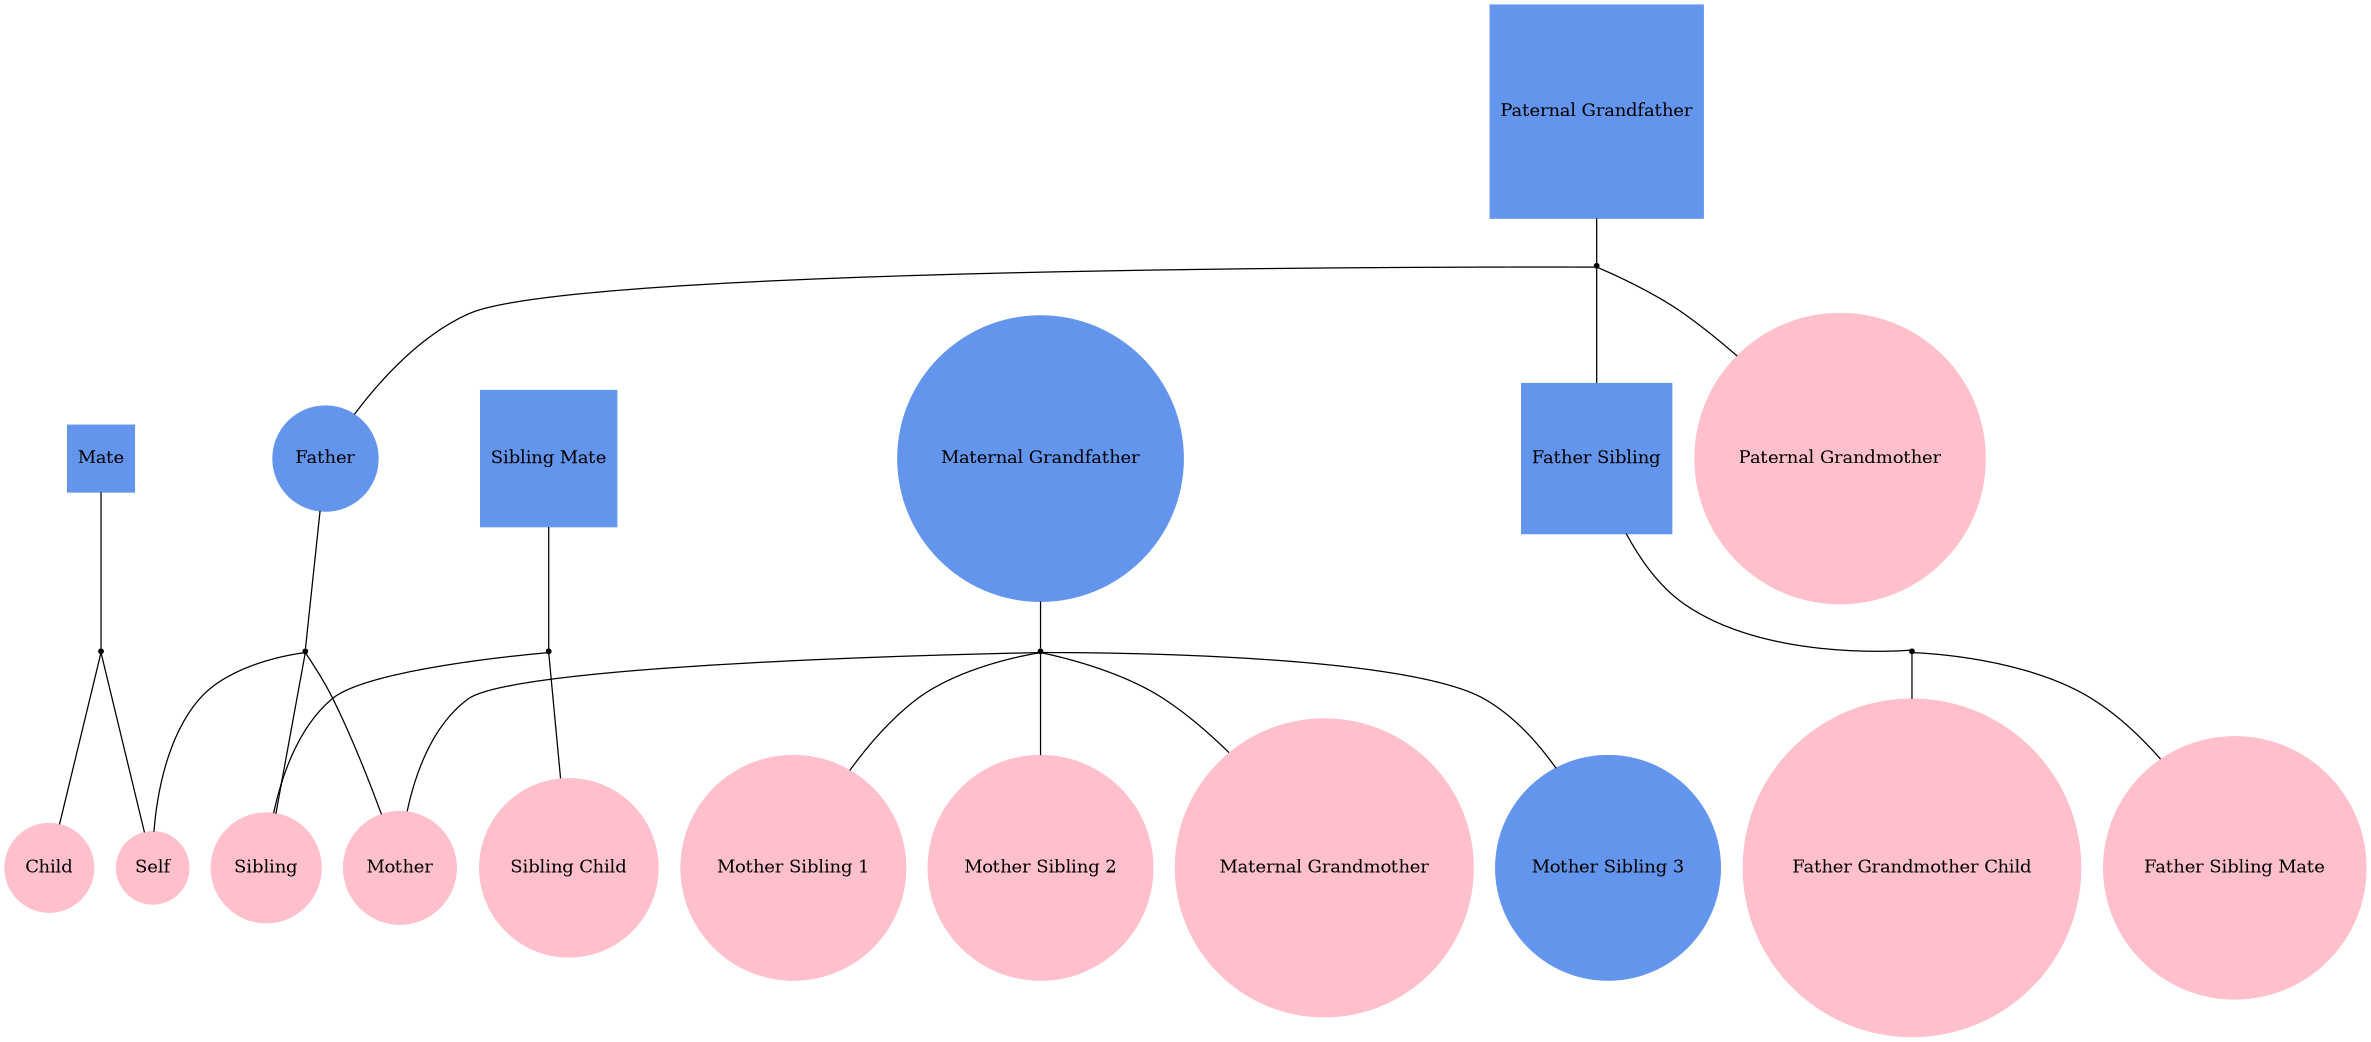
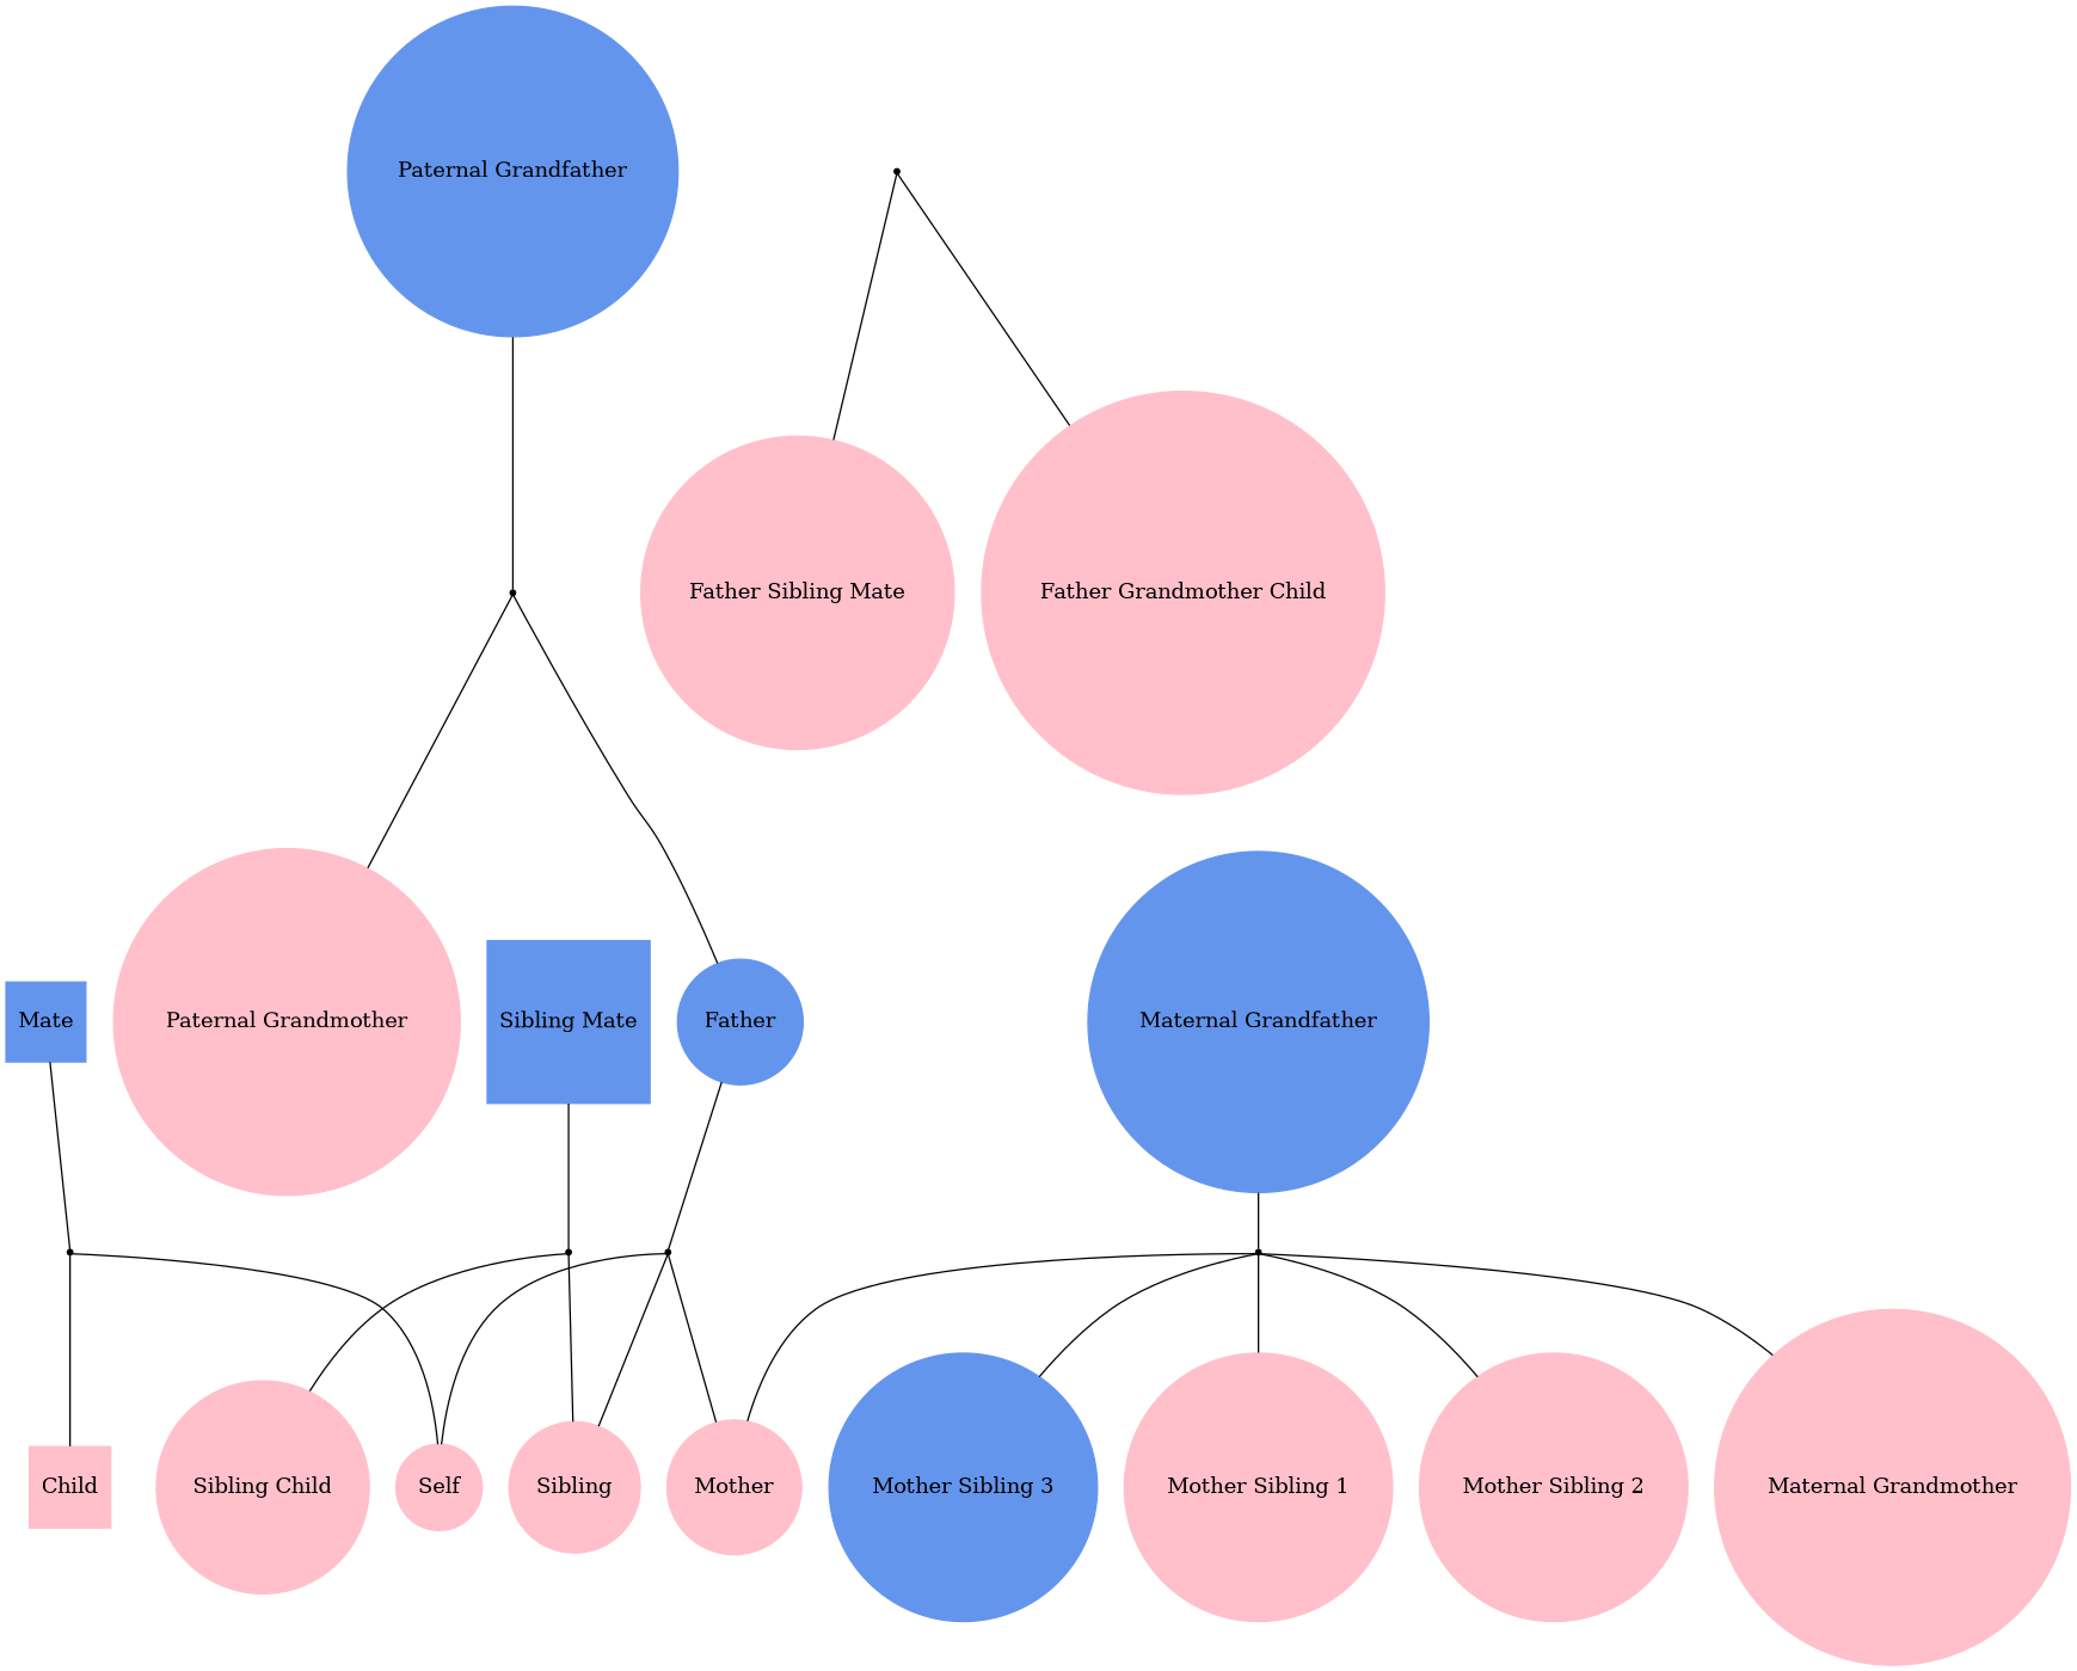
  graph {
    node [color=pink regular=1 shape=oval style=filled]
    Mate [color=cornflowerblue shape=box]
    "mate+self" [shape=point color="" regular="" style=""]
    Self
-   Child
+   Child [shape=box]
    "Sibling Mate" [color=cornflowerblue shape=box]
    "siblingmate+sibling" [shape=point color="" regular="" style=""]
    Sibling
    "Sibling Child"
    Father [color=cornflowerblue shape=ellipse]
    "father+mother" [shape=point color="" regular="" style=""]
    Mother
-   "Father Sibling" [color=cornflowerblue shape=box]
    "fathersibling+fathersiblingmate" [shape=point color="" regular="" style=""]
    "Father Sibling Mate"
    n15 [label="Father Grandmother Child"]
-   "Paternal Grandfather" [color=cornflowerblue shape=box]
+   "Paternal Grandfather" [color=cornflowerblue shape=ellipse]
    "paternalgrandfather+paternalgrandmother" [shape=point color="" regular="" style=""]
    "Paternal Grandmother"
    "Mother Sibling 3" [color=cornflowerblue shape=ellipse]
    "Maternal Grandfather" [color=cornflowerblue shape=ellipse]
    "maternalgrandfather+maternalgrandmother" [shape=point color="" regular="" style=""]
    "Mother Sibling 1"
    "Mother Sibling 2"
    "Maternal Grandmother"
    Mate -- "mate+self"
    "mate+self" -- Self
    "mate+self" -- Child
    "Sibling Mate" -- "siblingmate+sibling"
    "siblingmate+sibling" -- Sibling
    "siblingmate+sibling" -- "Sibling Child"
    Father -- "father+mother"
    "father+mother" -- Self
    "father+mother" -- Sibling
    "father+mother" -- Mother
-   "Father Sibling" -- "fathersibling+fathersiblingmate"
    "fathersibling+fathersiblingmate" -- "Father Sibling Mate"
    "fathersibling+fathersiblingmate" -- n15
    "Paternal Grandfather" -- "paternalgrandfather+paternalgrandmother"
    "paternalgrandfather+paternalgrandmother" -- Father
-   "paternalgrandfather+paternalgrandmother" -- "Father Sibling"
    "paternalgrandfather+paternalgrandmother" -- "Paternal Grandmother"
    "Maternal Grandfather" -- "maternalgrandfather+maternalgrandmother"
    "maternalgrandfather+maternalgrandmother" -- Mother
    "maternalgrandfather+maternalgrandmother" -- "Mother Sibling 3"
    "maternalgrandfather+maternalgrandmother" -- "Mother Sibling 1"
    "maternalgrandfather+maternalgrandmother" -- "Mother Sibling 2"
    "maternalgrandfather+maternalgrandmother" -- "Maternal Grandmother"
  }
